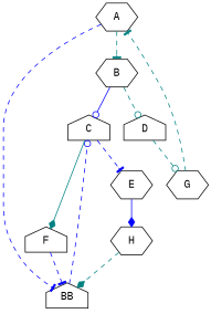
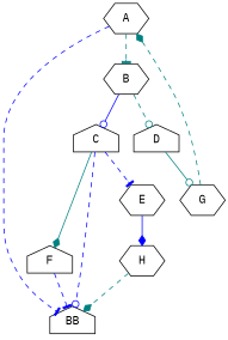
  digraph {
    fontname="IBM Plex Mono"
    node [fontname="IBM Plex Mono" shape=hexagon]
    edge [arrowhead=tee color=teal fontname="IBM Plex Mono" style=dashed]
    A
    B
    BB [shape=house]
    C [shape=house]
    D [shape=house]
    E
    F [shape=house]
    G
    H
    A -> B
    A -> BB [color=blue]
    B -> C [arrowhead=odot color=blue style=solid]
    B -> D [arrowhead=odot]
-   BB -> C [arrowhead=odot color=blue]
+   C -> BB [arrowhead=odot color=blue]
    C -> E [color=blue]
    C -> F [arrowhead=diamond style=solid]
-   D -> G [arrowhead=odot]
+   D -> G [arrowhead=odot style=solid]
    E -> H [arrowhead=diamond color=blue style=solid]
    F -> BB [color=blue]
-   G -> A
+   G -> A [arrowhead=diamond]
    H -> BB [arrowhead=diamond]
  }
